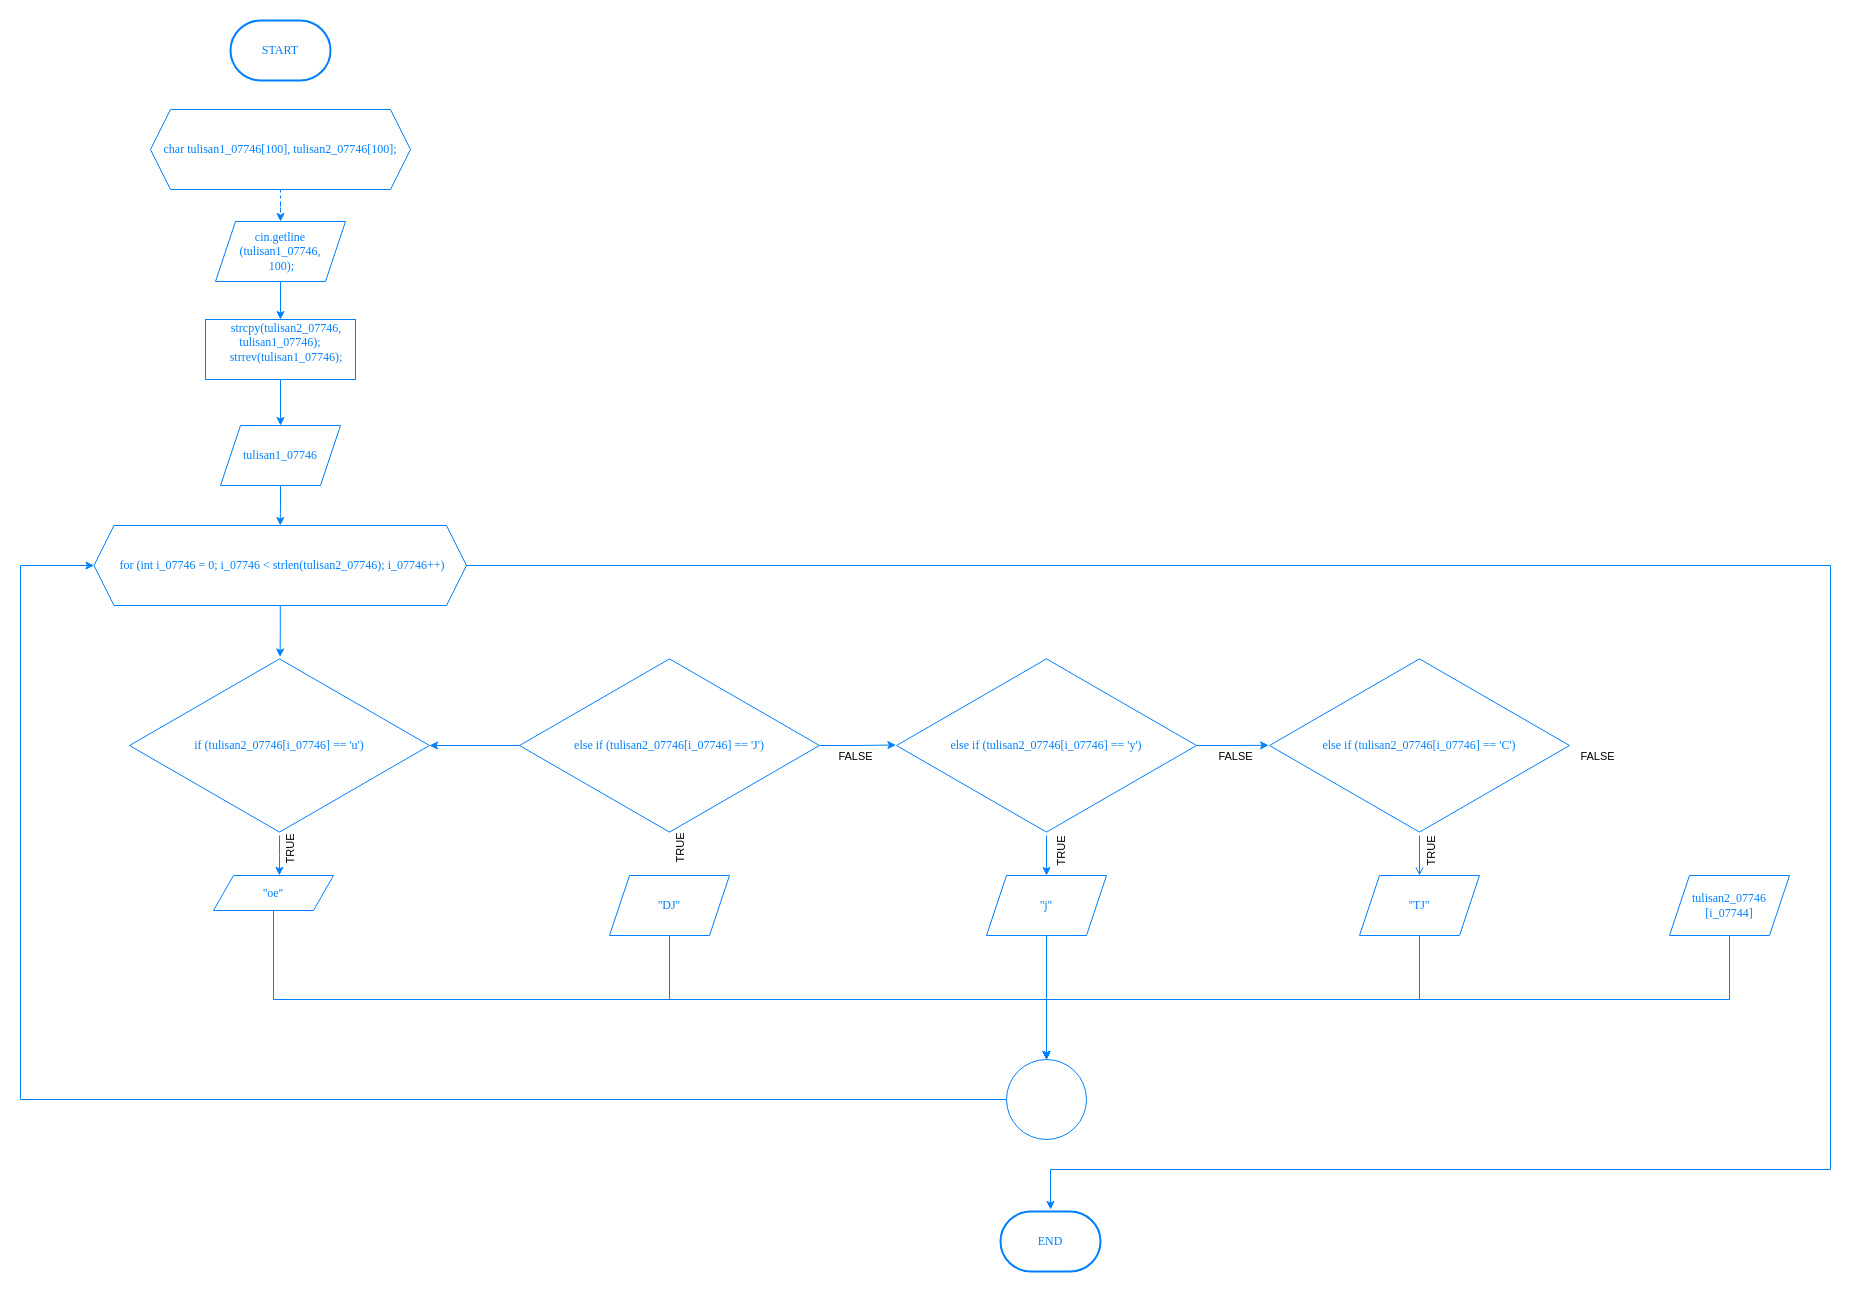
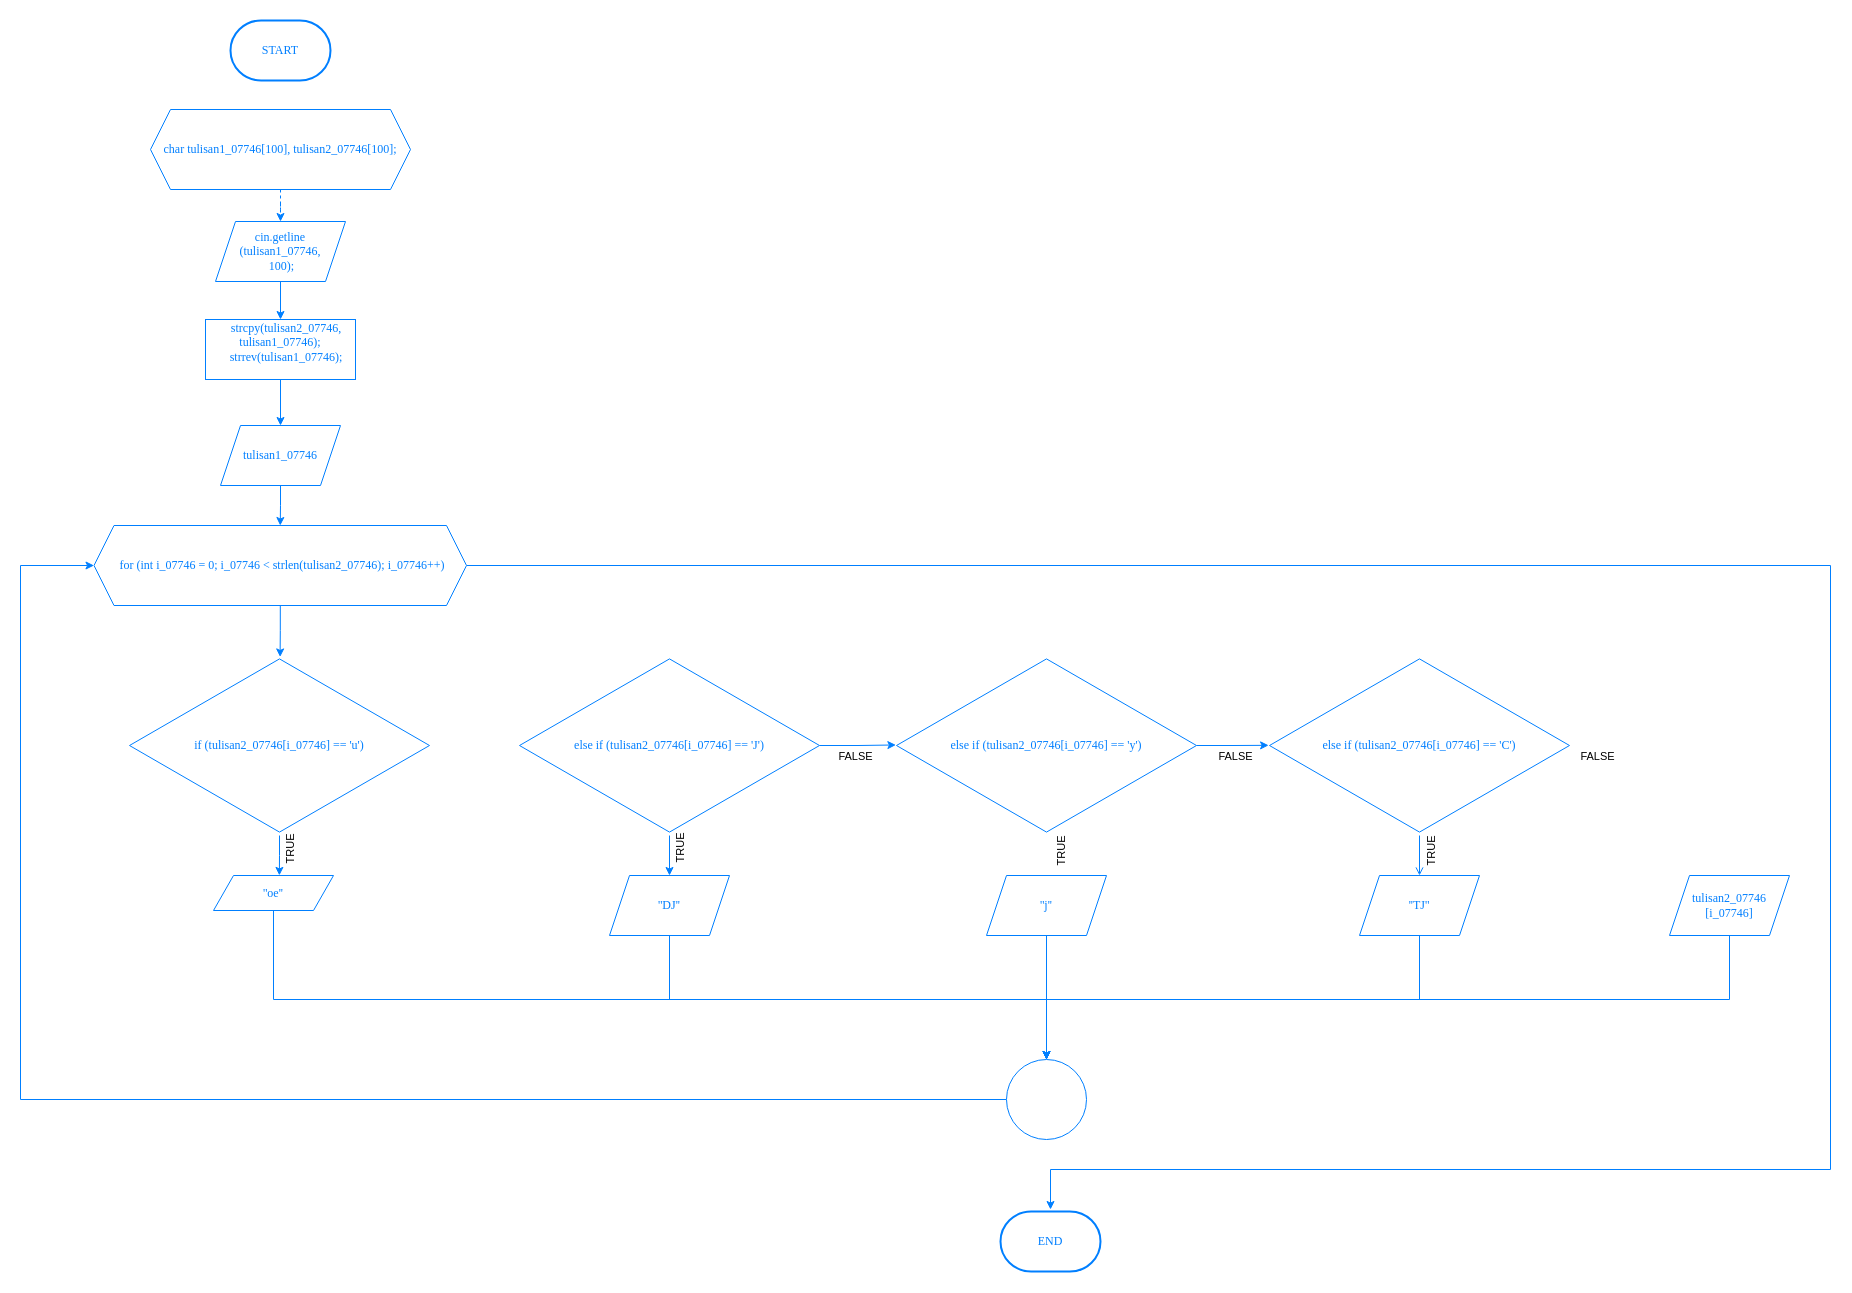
  <mxCell id="0" />
  <mxCell id="1" parent="0" />
  <mxCell id="2" value="START" style="strokeWidth=2;html=1;shape=mxgraph.flowchart.terminator;whiteSpace=wrap;strokeColor=#007FFF;fontColor=#007FFF;fontFamily=consolas;" parent="1" vertex="1"><mxGeometry x="230" y="20" width="100" height="60" as="geometry" /></mxCell>
  <mxCell id="3" style="edgeStyle=orthogonalEdgeStyle;rounded=0;orthogonalLoop=1;jettySize=auto;html=1;entryX=0.5;entryY=0;entryDx=0;entryDy=0;strokeColor=#007FFF;fontColor=#007FFF;fontFamily=consolas;dashed=1;" parent="1" source="4" target="6" edge="1"><mxGeometry relative="1" as="geometry" /></mxCell>
  <mxCell id="4" value="char tulisan1_07746[100], tulisan2_07746[100];" style="shape=hexagon;perimeter=hexagonPerimeter2;whiteSpace=wrap;html=1;fixedSize=1;strokeColor=#007FFF;fontColor=#007FFF;fontFamily=consolas;" parent="1" vertex="1"><mxGeometry x="150" y="109" width="260" height="80" as="geometry" /></mxCell>
  <mxCell id="5" style="edgeStyle=orthogonalEdgeStyle;rounded=0;orthogonalLoop=1;jettySize=auto;html=1;entryX=0.5;entryY=0;entryDx=0;entryDy=0;strokeColor=#007FFF;fontColor=#007FFF;fontFamily=consolas;" parent="1" source="6" target="8" edge="1"><mxGeometry relative="1" as="geometry" /></mxCell>
  <mxCell id="6" value="cin.getline&lt;br&gt;(tulisan1_07746,&lt;br&gt;&amp;nbsp;100);" style="shape=parallelogram;perimeter=parallelogramPerimeter;whiteSpace=wrap;html=1;fixedSize=1;strokeColor=#007FFF;fontColor=#007FFF;fontFamily=consolas;" parent="1" vertex="1"><mxGeometry x="215" y="221" width="130" height="60" as="geometry" /></mxCell>
  <mxCell id="7" style="edgeStyle=orthogonalEdgeStyle;rounded=0;orthogonalLoop=1;jettySize=auto;html=1;entryX=0.5;entryY=0;entryDx=0;entryDy=0;strokeColor=#007FFF;fontColor=#007FFF;fontFamily=consolas;" parent="1" source="8" target="10" edge="1"><mxGeometry relative="1" as="geometry" /></mxCell>
  <mxCell id="8" value="&lt;div&gt;&amp;nbsp; &amp;nbsp; strcpy(tulisan2_07746, tulisan1_07746);&lt;/div&gt;&lt;div&gt;&amp;nbsp; &amp;nbsp; strrev(tulisan1_07746);&lt;/div&gt;&lt;div&gt;&lt;br&gt;&lt;/div&gt;" style="rounded=0;whiteSpace=wrap;html=1;strokeColor=#007FFF;fontColor=#007FFF;fontFamily=consolas;" parent="1" vertex="1"><mxGeometry x="205" y="319" width="150" height="60" as="geometry" /></mxCell>
  <mxCell id="9" style="edgeStyle=orthogonalEdgeStyle;rounded=0;orthogonalLoop=1;jettySize=auto;html=1;entryX=0.5;entryY=0;entryDx=0;entryDy=0;strokeColor=#007FFF;fontColor=#007FFF;fontFamily=consolas;" parent="1" source="10" target="12" edge="1"><mxGeometry relative="1" as="geometry" /></mxCell>
  <mxCell id="10" value="tulisan1_07746" style="shape=parallelogram;perimeter=parallelogramPerimeter;whiteSpace=wrap;html=1;fixedSize=1;strokeColor=#007FFF;fontColor=#007FFF;fontFamily=consolas;" parent="1" vertex="1"><mxGeometry x="220" y="425" width="120" height="60" as="geometry" /></mxCell>
  <mxCell id="11" style="edgeStyle=orthogonalEdgeStyle;rounded=0;orthogonalLoop=1;jettySize=auto;html=1;strokeColor=#007FFF;fontColor=#007FFF;fontFamily=consolas;" parent="1" source="12" edge="1"><mxGeometry relative="1" as="geometry"><mxPoint x="1050" y="1209" as="targetPoint" /><Array as="points"><mxPoint x="1830" y="565" /><mxPoint x="1830" y="1169" /></Array></mxGeometry></mxCell>
  <mxCell id="12" value="&amp;nbsp;for (int i_07746 = 0; i_07746 &amp;lt; strlen(tulisan2_07746); i_07746++)" style="shape=hexagon;perimeter=hexagonPerimeter2;whiteSpace=wrap;html=1;fixedSize=1;strokeColor=#007FFF;fontColor=#007FFF;fontFamily=consolas;" parent="1" vertex="1"><mxGeometry x="93.5" y="525" width="372.5" height="80" as="geometry" /></mxCell>
  <mxCell id="13" value="if (tulisan2_07746[i_07746] == 'u')" style="html=1;whiteSpace=wrap;aspect=fixed;shape=isoRectangle;strokeColor=#007FFF;fontColor=#007FFF;fontFamily=consolas;" parent="1" vertex="1"><mxGeometry x="129" y="655" width="300" height="180" as="geometry" /></mxCell>
- <mxCell id="14" style="edgeStyle=orthogonalEdgeStyle;rounded=0;orthogonalLoop=1;jettySize=auto;html=1;strokeColor=#007FFF;fontColor=#007FFF;fontFamily=consolas;" parent="1" source="15" target="13" edge="1"><mxGeometry relative="1" as="geometry" /></mxCell>
+ <mxCell id="14" style="edgeStyle=orthogonalEdgeStyle;rounded=0;orthogonalLoop=1;jettySize=auto;html=1;entryX=0.5;entryY=0;entryDx=0;entryDy=0;strokeColor=#007FFF;fontColor=#007FFF;fontFamily=consolas;" parent="1" source="15" target="23" edge="1"><mxGeometry relative="1" as="geometry" /></mxCell>
  <mxCell id="15" value="else if (tulisan2_07746[i_07746] == 'J')" style="html=1;whiteSpace=wrap;aspect=fixed;shape=isoRectangle;strokeColor=#007FFF;fontColor=#007FFF;fontFamily=consolas;" parent="1" vertex="1"><mxGeometry x="519" y="655" width="300" height="180" as="geometry" /></mxCell>
- <mxCell id="16" style="edgeStyle=orthogonalEdgeStyle;rounded=0;orthogonalLoop=1;jettySize=auto;html=1;entryX=0.5;entryY=0;entryDx=0;entryDy=0;strokeColor=#007FFF;fontColor=#007FFF;fontFamily=consolas;" parent="1" source="17" target="25" edge="1"><mxGeometry relative="1" as="geometry" /></mxCell>
  <mxCell id="17" value="else if (tulisan2_07746[i_07746] == 'y')" style="html=1;whiteSpace=wrap;aspect=fixed;shape=isoRectangle;strokeColor=#007FFF;fontColor=#007FFF;fontFamily=consolas;" parent="1" vertex="1"><mxGeometry x="896" y="655" width="300" height="180" as="geometry" /></mxCell>
  <mxCell id="18" style="edgeStyle=orthogonalEdgeStyle;rounded=0;orthogonalLoop=1;jettySize=auto;html=1;entryX=0.5;entryY=0;entryDx=0;entryDy=0;strokeColor=#007FFF;fontColor=#007FFF;fontFamily=consolas;endArrow=open;" parent="1" source="19" target="27" edge="1"><mxGeometry relative="1" as="geometry" /></mxCell>
  <mxCell id="19" value="else if (tulisan2_07746[i_07746] == 'C')" style="html=1;whiteSpace=wrap;aspect=fixed;shape=isoRectangle;strokeColor=#007FFF;fontColor=#007FFF;fontFamily=consolas;" parent="1" vertex="1"><mxGeometry x="1269" y="655" width="300" height="180" as="geometry" /></mxCell>
  <mxCell id="20" style="edgeStyle=orthogonalEdgeStyle;rounded=0;orthogonalLoop=1;jettySize=auto;html=1;entryX=0.5;entryY=0;entryDx=0;entryDy=0;strokeColor=#007FFF;fontColor=#007FFF;fontFamily=consolas;" parent="1" source="21" target="36" edge="1"><mxGeometry relative="1" as="geometry"><Array as="points"><mxPoint x="273" y="999" /><mxPoint x="1046" y="999" /></Array></mxGeometry></mxCell>
  <mxCell id="21" value="''oe''" style="shape=parallelogram;perimeter=parallelogramPerimeter;whiteSpace=wrap;html=1;fixedSize=1;strokeColor=#007FFF;fontColor=#007FFF;fontFamily=consolas;" parent="1" vertex="1"><mxGeometry x="213" y="875" width="120" height="35" as="geometry" /></mxCell>
  <mxCell id="22" style="edgeStyle=orthogonalEdgeStyle;rounded=0;orthogonalLoop=1;jettySize=auto;html=1;entryX=0.5;entryY=0;entryDx=0;entryDy=0;strokeColor=#007FFF;fontColor=#007FFF;fontFamily=consolas;" parent="1" source="23" target="36" edge="1"><mxGeometry relative="1" as="geometry"><mxPoint x="720" y="1049.744" as="targetPoint" /><Array as="points"><mxPoint x="669" y="999" /><mxPoint x="1046" y="999" /></Array></mxGeometry></mxCell>
  <mxCell id="23" value="''DJ''" style="shape=parallelogram;perimeter=parallelogramPerimeter;whiteSpace=wrap;html=1;fixedSize=1;strokeColor=#007FFF;fontColor=#007FFF;fontFamily=consolas;" parent="1" vertex="1"><mxGeometry x="609" y="875" width="120" height="60" as="geometry" /></mxCell>
  <mxCell id="24" style="edgeStyle=orthogonalEdgeStyle;rounded=0;orthogonalLoop=1;jettySize=auto;html=1;entryX=0.5;entryY=0;entryDx=0;entryDy=0;strokeColor=#007FFF;fontColor=#007FFF;fontFamily=consolas;" parent="1" source="25" target="36" edge="1"><mxGeometry relative="1" as="geometry" /></mxCell>
  <mxCell id="25" value="''j''" style="shape=parallelogram;perimeter=parallelogramPerimeter;whiteSpace=wrap;html=1;fixedSize=1;strokeColor=#007FFF;fontColor=#007FFF;fontFamily=consolas;" parent="1" vertex="1"><mxGeometry x="986" y="875" width="120" height="60" as="geometry" /></mxCell>
  <mxCell id="26" style="edgeStyle=orthogonalEdgeStyle;rounded=0;orthogonalLoop=1;jettySize=auto;html=1;entryX=0.5;entryY=0;entryDx=0;entryDy=0;strokeColor=#007FFF;fontColor=#007FFF;fontFamily=consolas;" parent="1" source="27" target="36" edge="1"><mxGeometry relative="1" as="geometry"><Array as="points"><mxPoint x="1419" y="999" /><mxPoint x="1046" y="999" /></Array></mxGeometry></mxCell>
  <mxCell id="27" value="''TJ''" style="shape=parallelogram;perimeter=parallelogramPerimeter;whiteSpace=wrap;html=1;fixedSize=1;strokeColor=#007FFF;fontColor=#007FFF;fontFamily=consolas;" parent="1" vertex="1"><mxGeometry x="1359" y="875" width="120" height="60" as="geometry" /></mxCell>
  <mxCell id="28" style="edgeStyle=orthogonalEdgeStyle;rounded=0;orthogonalLoop=1;jettySize=auto;html=1;entryX=0.5;entryY=0;entryDx=0;entryDy=0;strokeColor=#007FFF;fontColor=#007FFF;fontFamily=consolas;" parent="1" source="29" target="36" edge="1"><mxGeometry relative="1" as="geometry"><Array as="points"><mxPoint x="1729" y="999" /><mxPoint x="1046" y="999" /></Array></mxGeometry></mxCell>
- <mxCell id="29" value="tulisan2_07746&lt;br&gt;[i_07744]" style="shape=parallelogram;perimeter=parallelogramPerimeter;whiteSpace=wrap;html=1;fixedSize=1;strokeColor=#007FFF;fontColor=#007FFF;fontFamily=consolas;" parent="1" vertex="1"><mxGeometry x="1669" y="875" width="120" height="60" as="geometry" /></mxCell>
+ <mxCell id="29" value="tulisan2_07746&lt;br&gt;[i_07746]" style="shape=parallelogram;perimeter=parallelogramPerimeter;whiteSpace=wrap;html=1;fixedSize=1;strokeColor=#007FFF;fontColor=#007FFF;fontFamily=consolas;" parent="1" vertex="1"><mxGeometry x="1669" y="875" width="120" height="60" as="geometry" /></mxCell>
  <mxCell id="30" style="edgeStyle=orthogonalEdgeStyle;rounded=0;orthogonalLoop=1;jettySize=auto;html=1;entryX=0.502;entryY=0.008;entryDx=0;entryDy=0;entryPerimeter=0;strokeColor=#007FFF;fontColor=#007FFF;fontFamily=consolas;" parent="1" source="12" target="13" edge="1"><mxGeometry relative="1" as="geometry" /></mxCell>
  <mxCell id="31" style="edgeStyle=orthogonalEdgeStyle;rounded=0;orthogonalLoop=1;jettySize=auto;html=1;entryX=-0.002;entryY=0.497;entryDx=0;entryDy=0;entryPerimeter=0;strokeColor=#007FFF;fontColor=#007FFF;fontFamily=consolas;" parent="1" source="15" target="17" edge="1"><mxGeometry relative="1" as="geometry" /></mxCell>
  <mxCell id="32" style="edgeStyle=orthogonalEdgeStyle;rounded=0;orthogonalLoop=1;jettySize=auto;html=1;entryX=-0.003;entryY=0.499;entryDx=0;entryDy=0;entryPerimeter=0;strokeColor=#007FFF;fontColor=#007FFF;fontFamily=consolas;" parent="1" source="17" target="19" edge="1"><mxGeometry relative="1" as="geometry" /></mxCell>
  <mxCell id="33" style="edgeStyle=orthogonalEdgeStyle;rounded=0;orthogonalLoop=1;jettySize=auto;html=1;entryX=0.549;entryY=-0.003;entryDx=0;entryDy=0;entryPerimeter=0;strokeColor=#007FFF;fontColor=#007FFF;fontFamily=consolas;" parent="1" source="13" target="21" edge="1"><mxGeometry relative="1" as="geometry" /></mxCell>
  <mxCell id="34" value="TRUE" style="edgeLabel;html=1;align=center;verticalAlign=middle;resizable=0;points=[];rotation=-90;" vertex="1" connectable="0" parent="33"><mxGeometry x="-0.23" y="-1" relative="1" as="geometry"><mxPoint x="11" as="offset" /></mxGeometry></mxCell>
  <mxCell id="35" style="edgeStyle=orthogonalEdgeStyle;rounded=0;orthogonalLoop=1;jettySize=auto;html=1;entryX=0;entryY=0.5;entryDx=0;entryDy=0;strokeColor=#007FFF;fontColor=#007FFF;fontFamily=consolas;" parent="1" source="36" target="12" edge="1"><mxGeometry relative="1" as="geometry"><Array as="points"><mxPoint x="20" y="1099" /><mxPoint x="20" y="565" /></Array></mxGeometry></mxCell>
  <mxCell id="36" value="" style="ellipse;whiteSpace=wrap;html=1;aspect=fixed;strokeColor=#007FFF;fontColor=#007FFF;fontFamily=consolas;" parent="1" vertex="1"><mxGeometry x="1006" y="1059" width="80" height="80" as="geometry" /></mxCell>
  <mxCell id="37" value="END" style="strokeWidth=2;html=1;shape=mxgraph.flowchart.terminator;whiteSpace=wrap;strokeColor=#007FFF;fontColor=#007FFF;fontFamily=consolas;" parent="1" vertex="1"><mxGeometry x="1000" y="1211" width="100" height="60" as="geometry" /></mxCell>
  <mxCell id="38" value="TRUE" style="edgeLabel;html=1;align=center;verticalAlign=middle;resizable=0;points=[];rotation=-90;" vertex="1" connectable="0" parent="1"><mxGeometry x="680.003" y="848.999" as="geometry" /></mxCell>
  <mxCell id="39" value="TRUE" style="edgeLabel;html=1;align=center;verticalAlign=middle;resizable=0;points=[];rotation=-90;" vertex="1" connectable="0" parent="1"><mxGeometry x="1040.003" y="848.999" as="geometry"><mxPoint x="-3.0" y="21" as="offset" /></mxGeometry></mxCell>
  <mxCell id="40" value="TRUE" style="edgeLabel;html=1;align=center;verticalAlign=middle;resizable=0;points=[];rotation=-90;" vertex="1" connectable="0" parent="1"><mxGeometry x="1410.003" y="848.999" as="geometry"><mxPoint x="-3.0" y="21" as="offset" /></mxGeometry></mxCell>
  <mxCell id="41" value="FALSE" style="edgeLabel;html=1;align=center;verticalAlign=middle;resizable=0;points=[];" vertex="1" connectable="0" parent="1"><mxGeometry x="830.004" y="751" as="geometry"><mxPoint x="24" y="4" as="offset" /></mxGeometry></mxCell>
  <mxCell id="42" value="FALSE" style="edgeLabel;html=1;align=center;verticalAlign=middle;resizable=0;points=[];" vertex="1" connectable="0" parent="1"><mxGeometry x="1210.004" y="751" as="geometry"><mxPoint x="24" y="4" as="offset" /></mxGeometry></mxCell>
  <mxCell id="43" value="FALSE" style="edgeLabel;html=1;align=center;verticalAlign=middle;resizable=0;points=[];" vertex="1" connectable="0" parent="1"><mxGeometry x="1572.004" y="751" as="geometry"><mxPoint x="24" y="4" as="offset" /></mxGeometry></mxCell>
